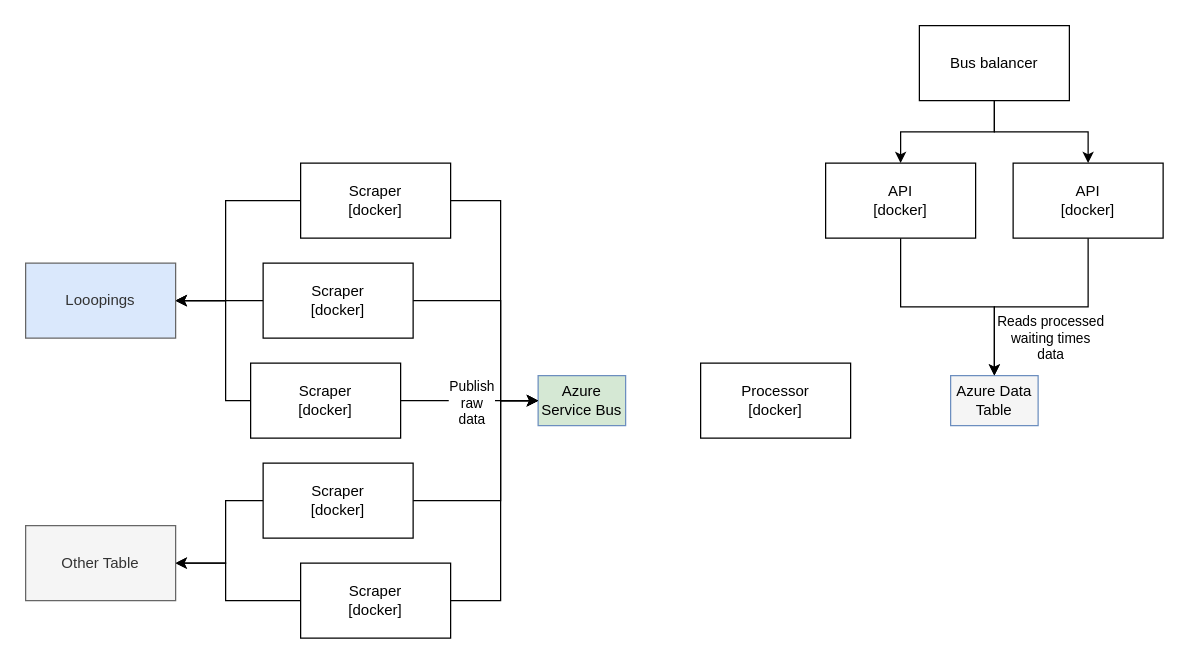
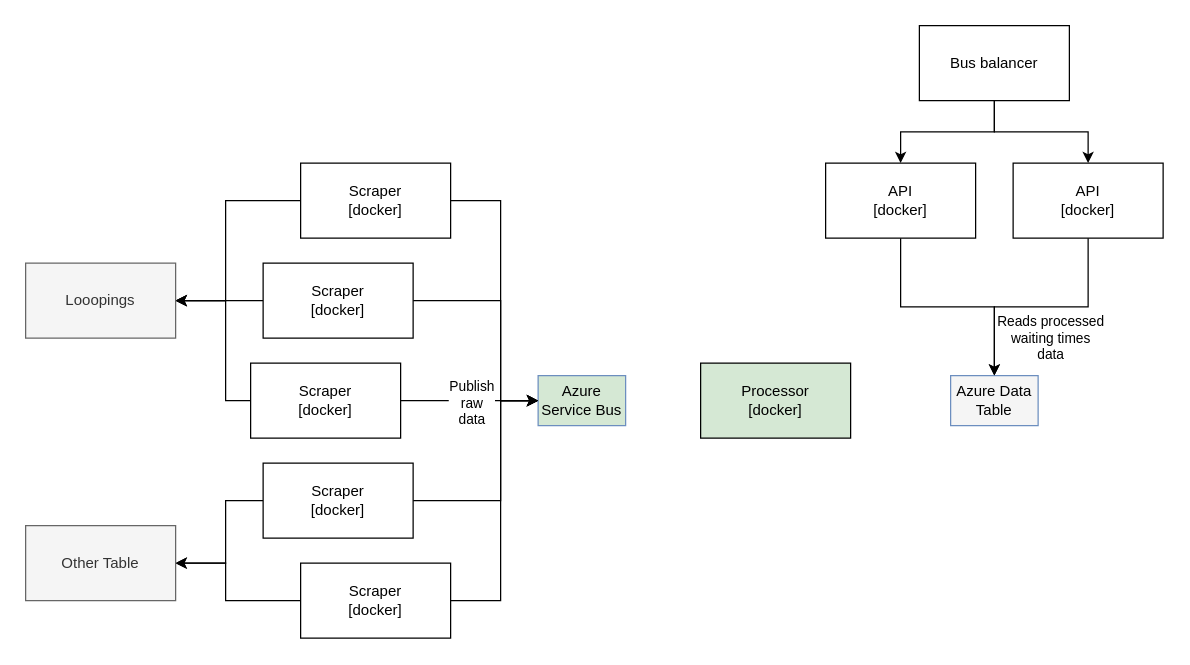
  <mxCell id="0" />
  <mxCell id="1" parent="0" />
  <mxCell id="2" value="Reads processed&lt;div&gt;waiting times&lt;/div&gt;&lt;div&gt;data&lt;/div&gt;" style="edgeStyle=orthogonalEdgeStyle;rounded=0;orthogonalLoop=1;jettySize=auto;html=1;" parent="1" source="8" target="10" edge="1"><mxGeometry x="-0.081" y="25" relative="1" as="geometry"><mxPoint as="offset" /></mxGeometry></mxCell>
  <mxCell id="3" style="edgeStyle=orthogonalEdgeStyle;rounded=0;orthogonalLoop=1;jettySize=auto;html=1;entryX=0;entryY=0.5;entryDx=0;entryDy=0;" parent="1" source="6" target="9" edge="1"><mxGeometry relative="1" as="geometry" /></mxCell>
  <mxCell id="4" value="Publish&lt;div&gt;raw&lt;/div&gt;&lt;div&gt;data&lt;/div&gt;" style="edgeLabel;html=1;align=center;verticalAlign=middle;resizable=0;points=[];" parent="3" vertex="1" connectable="0"><mxGeometry x="-0.322" y="-1" relative="1" as="geometry"><mxPoint x="19" as="offset" /></mxGeometry></mxCell>
  <mxCell id="5" style="edgeStyle=orthogonalEdgeStyle;rounded=0;orthogonalLoop=1;jettySize=auto;html=1;entryX=1;entryY=0.5;entryDx=0;entryDy=0;" edge="1" parent="1" source="6" target="28"><mxGeometry relative="1" as="geometry"><Array as="points"><mxPoint x="180" y="320" /><mxPoint x="180" y="240" /></Array></mxGeometry></mxCell>
  <mxCell id="6" value="Scraper&lt;div&gt;[docker]&lt;/div&gt;" style="rounded=0;whiteSpace=wrap;html=1;" parent="1" vertex="1"><mxGeometry x="200" y="290" width="120" height="60" as="geometry" /></mxCell>
- <mxCell id="7" value="&lt;div&gt;Processor&lt;/div&gt;&lt;div&gt;[docker]&lt;/div&gt;" style="rounded=0;whiteSpace=wrap;html=1;" parent="1" vertex="1"><mxGeometry x="560" y="290" width="120" height="60" as="geometry" /></mxCell>
+ <mxCell id="7" value="&lt;div&gt;Processor&lt;/div&gt;&lt;div&gt;[docker]&lt;/div&gt;" style="rounded=0;whiteSpace=wrap;html=1;fillColor=#d5e8d4;" parent="1" vertex="1"><mxGeometry x="560" y="290" width="120" height="60" as="geometry" /></mxCell>
  <mxCell id="8" value="&lt;div&gt;API&lt;/div&gt;&lt;div&gt;[docker]&lt;/div&gt;" style="rounded=0;whiteSpace=wrap;html=1;" parent="1" vertex="1"><mxGeometry x="810" y="130" width="120" height="60" as="geometry" /></mxCell>
  <mxCell id="9" value="Azure Service Bus" style="rounded=0;whiteSpace=wrap;html=1;fillColor=#d5e8d4;strokeColor=#6c8ebf;" parent="1" vertex="1"><mxGeometry x="430" y="300" width="70" height="40" as="geometry" /></mxCell>
  <mxCell id="10" value="Azure Data Table" style="rounded=0;whiteSpace=wrap;html=1;fillColor=#f5f5f5;strokeColor=#6c8ebf;" parent="1" vertex="1"><mxGeometry x="760" y="300" width="70" height="40" as="geometry" /></mxCell>
  <mxCell id="11" style="edgeStyle=orthogonalEdgeStyle;rounded=0;orthogonalLoop=1;jettySize=auto;html=1;entryX=0;entryY=0.5;entryDx=0;entryDy=0;" edge="1" parent="1" source="13" target="9"><mxGeometry relative="1" as="geometry"><Array as="points"><mxPoint x="400" y="240" /><mxPoint x="400" y="320" /></Array></mxGeometry></mxCell>
  <mxCell id="12" style="edgeStyle=orthogonalEdgeStyle;rounded=0;orthogonalLoop=1;jettySize=auto;html=1;" edge="1" parent="1" source="13" target="28"><mxGeometry relative="1" as="geometry" /></mxCell>
  <mxCell id="13" value="Scraper&lt;div&gt;[docker]&lt;/div&gt;" style="rounded=0;whiteSpace=wrap;html=1;" vertex="1" parent="1"><mxGeometry x="210" y="210" width="120" height="60" as="geometry" /></mxCell>
  <mxCell id="14" style="edgeStyle=orthogonalEdgeStyle;rounded=0;orthogonalLoop=1;jettySize=auto;html=1;entryX=0;entryY=0.5;entryDx=0;entryDy=0;" edge="1" parent="1" source="16" target="9"><mxGeometry relative="1" as="geometry"><Array as="points"><mxPoint x="400" y="400" /><mxPoint x="400" y="320" /></Array></mxGeometry></mxCell>
  <mxCell id="15" style="edgeStyle=orthogonalEdgeStyle;rounded=0;orthogonalLoop=1;jettySize=auto;html=1;" edge="1" parent="1" source="16" target="29"><mxGeometry relative="1" as="geometry"><Array as="points"><mxPoint x="180" y="400" /><mxPoint x="180" y="450" /></Array></mxGeometry></mxCell>
  <mxCell id="16" value="Scraper&lt;div&gt;[docker]&lt;/div&gt;" style="rounded=0;whiteSpace=wrap;html=1;" vertex="1" parent="1"><mxGeometry x="210" y="370" width="120" height="60" as="geometry" /></mxCell>
  <mxCell id="17" style="edgeStyle=orthogonalEdgeStyle;rounded=0;orthogonalLoop=1;jettySize=auto;html=1;entryX=0;entryY=0.5;entryDx=0;entryDy=0;" edge="1" parent="1" source="19" target="9"><mxGeometry relative="1" as="geometry"><Array as="points"><mxPoint x="400" y="480" /><mxPoint x="400" y="320" /></Array></mxGeometry></mxCell>
  <mxCell id="18" style="edgeStyle=orthogonalEdgeStyle;rounded=0;orthogonalLoop=1;jettySize=auto;html=1;" edge="1" parent="1" source="19" target="29"><mxGeometry relative="1" as="geometry"><Array as="points"><mxPoint x="180" y="480" /><mxPoint x="180" y="450" /></Array></mxGeometry></mxCell>
  <mxCell id="19" value="Scraper&lt;div&gt;[docker]&lt;/div&gt;" style="rounded=0;whiteSpace=wrap;html=1;" vertex="1" parent="1"><mxGeometry x="240" y="450" width="120" height="60" as="geometry" /></mxCell>
  <mxCell id="20" style="edgeStyle=orthogonalEdgeStyle;rounded=0;orthogonalLoop=1;jettySize=auto;html=1;entryX=0;entryY=0.5;entryDx=0;entryDy=0;" edge="1" parent="1" source="22" target="9"><mxGeometry relative="1" as="geometry"><Array as="points"><mxPoint x="400" y="160" /><mxPoint x="400" y="320" /></Array></mxGeometry></mxCell>
  <mxCell id="21" style="edgeStyle=orthogonalEdgeStyle;rounded=0;orthogonalLoop=1;jettySize=auto;html=1;entryX=1;entryY=0.5;entryDx=0;entryDy=0;" edge="1" parent="1" source="22" target="28"><mxGeometry relative="1" as="geometry"><Array as="points"><mxPoint x="180" y="160" /><mxPoint x="180" y="240" /></Array></mxGeometry></mxCell>
  <mxCell id="22" value="Scraper&lt;div&gt;[docker]&lt;/div&gt;" style="rounded=0;whiteSpace=wrap;html=1;" vertex="1" parent="1"><mxGeometry x="240" y="130" width="120" height="60" as="geometry" /></mxCell>
  <mxCell id="23" style="edgeStyle=orthogonalEdgeStyle;rounded=0;orthogonalLoop=1;jettySize=auto;html=1;" edge="1" parent="1" source="24" target="10"><mxGeometry relative="1" as="geometry" /></mxCell>
  <mxCell id="24" value="&lt;div&gt;API&lt;/div&gt;&lt;div&gt;[docker]&lt;/div&gt;" style="rounded=0;whiteSpace=wrap;html=1;" vertex="1" parent="1"><mxGeometry x="660" y="130" width="120" height="60" as="geometry" /></mxCell>
  <mxCell id="25" style="edgeStyle=orthogonalEdgeStyle;rounded=0;orthogonalLoop=1;jettySize=auto;html=1;" edge="1" parent="1" source="27" target="24"><mxGeometry relative="1" as="geometry" /></mxCell>
  <mxCell id="26" style="edgeStyle=orthogonalEdgeStyle;rounded=0;orthogonalLoop=1;jettySize=auto;html=1;" edge="1" parent="1" source="27" target="8"><mxGeometry relative="1" as="geometry" /></mxCell>
  <mxCell id="27" value="&lt;div&gt;Bus balancer&lt;/div&gt;" style="rounded=0;whiteSpace=wrap;html=1;" vertex="1" parent="1"><mxGeometry x="735" y="20" width="120" height="60" as="geometry" /></mxCell>
- <mxCell id="28" value="Looopings" style="rounded=0;whiteSpace=wrap;html=1;fillColor=#dae8fc;fontColor=#333333;strokeColor=#666666;" vertex="1" parent="1"><mxGeometry x="20" y="210" width="120" height="60" as="geometry" /></mxCell>
+ <mxCell id="28" value="Looopings" style="rounded=0;whiteSpace=wrap;html=1;fillColor=#f5f5f5;fontColor=#333333;strokeColor=#666666;" vertex="1" parent="1"><mxGeometry x="20" y="210" width="120" height="60" as="geometry" /></mxCell>
  <mxCell id="29" value="Other Table" style="rounded=0;whiteSpace=wrap;html=1;fillColor=#f5f5f5;fontColor=#333333;strokeColor=#666666;" vertex="1" parent="1"><mxGeometry x="20" y="420" width="120" height="60" as="geometry" /></mxCell>
